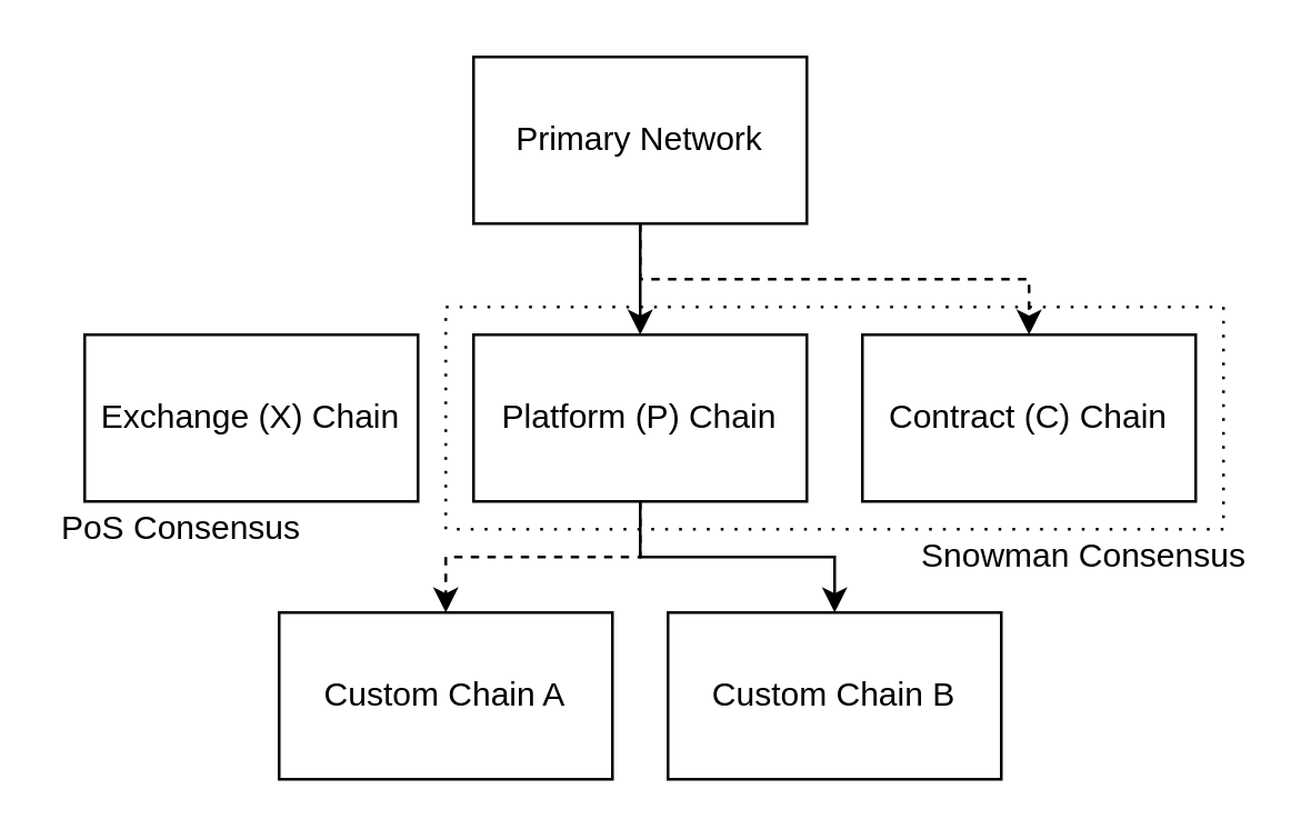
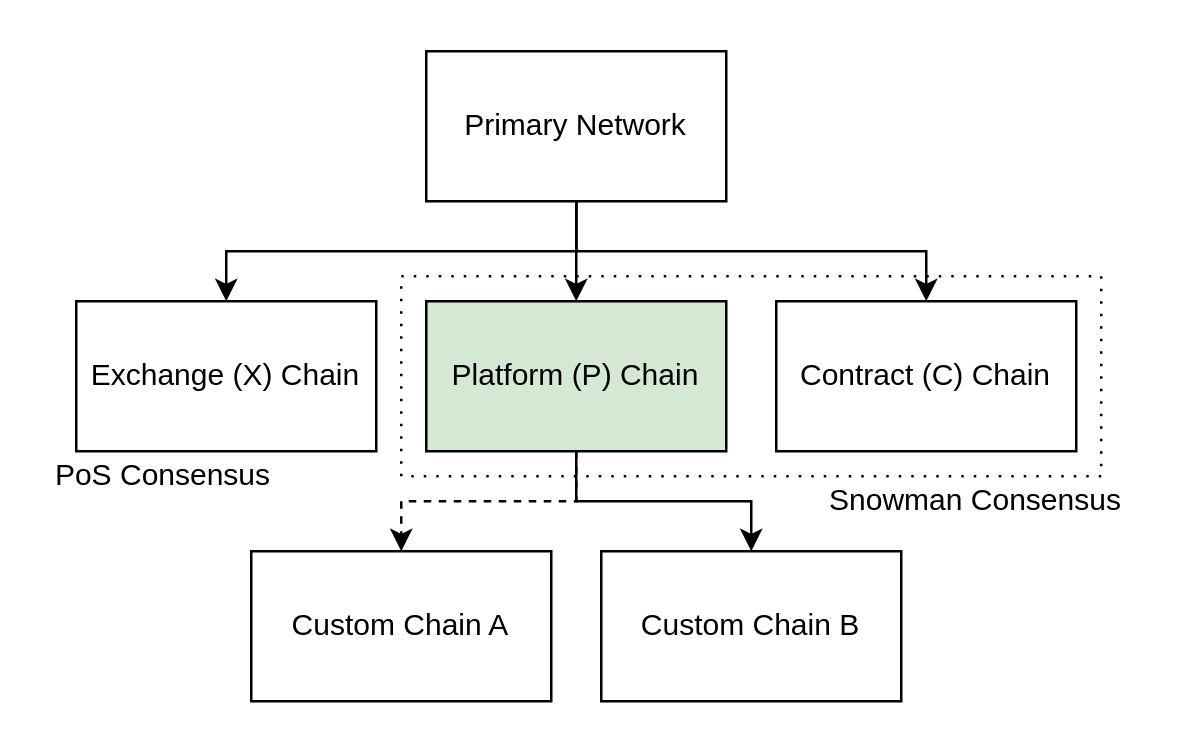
  <mxCell id="0" />
  <mxCell id="1" parent="0" />
  <mxCell id="2" style="edgeStyle=orthogonalEdgeStyle;rounded=0;orthogonalLoop=1;jettySize=auto;html=1;exitX=0.5;exitY=1;exitDx=0;exitDy=0;entryX=0.5;entryY=0;entryDx=0;entryDy=0;" edge="1" parent="1" source="5" target="9"><mxGeometry relative="1" as="geometry" /></mxCell>
- <mxCell id="3" style="edgeStyle=orthogonalEdgeStyle;rounded=0;orthogonalLoop=1;jettySize=auto;html=1;exitX=0.5;exitY=1;exitDx=0;exitDy=0;entryX=0.5;entryY=0;entryDx=0;entryDy=0;dashed=1;" edge="1" parent="1" source="5" target="10"><mxGeometry relative="1" as="geometry" /></mxCell>
+ <mxCell id="3" style="edgeStyle=orthogonalEdgeStyle;rounded=0;orthogonalLoop=1;jettySize=auto;html=1;exitX=0.5;exitY=1;exitDx=0;exitDy=0;entryX=0.5;entryY=0;entryDx=0;entryDy=0;" edge="1" parent="1" source="5" target="10"><mxGeometry relative="1" as="geometry" /></mxCell>
+ <mxCell id="4" style="edgeStyle=orthogonalEdgeStyle;rounded=0;orthogonalLoop=1;jettySize=auto;html=1;exitX=0.5;exitY=1;exitDx=0;exitDy=0;entryX=0.5;entryY=0;entryDx=0;entryDy=0;" edge="1" parent="1" source="5" target="6"><mxGeometry relative="1" as="geometry" /></mxCell>
  <mxCell id="5" value="Primary Network" style="rounded=0;whiteSpace=wrap;html=1;" vertex="1" parent="1"><mxGeometry x="170" y="20" width="120" height="60" as="geometry" /></mxCell>
  <mxCell id="6" value="Exchange (X) Chain" style="rounded=0;whiteSpace=wrap;html=1;" vertex="1" parent="1"><mxGeometry x="30" y="120" width="120" height="60" as="geometry" /></mxCell>
  <mxCell id="7" style="edgeStyle=orthogonalEdgeStyle;rounded=0;orthogonalLoop=1;jettySize=auto;html=1;exitX=0.5;exitY=1;exitDx=0;exitDy=0;entryX=0.5;entryY=0;entryDx=0;entryDy=0;dashed=1;" edge="1" parent="1" source="9" target="11"><mxGeometry relative="1" as="geometry" /></mxCell>
  <mxCell id="8" style="edgeStyle=orthogonalEdgeStyle;rounded=0;orthogonalLoop=1;jettySize=auto;html=1;exitX=0.5;exitY=1;exitDx=0;exitDy=0;" edge="1" parent="1" source="9" target="12"><mxGeometry relative="1" as="geometry" /></mxCell>
- <mxCell id="9" value="Platform (P) Chain" style="rounded=0;whiteSpace=wrap;html=1;" vertex="1" parent="1"><mxGeometry x="170" y="120" width="120" height="60" as="geometry" /></mxCell>
+ <mxCell id="9" value="Platform (P) Chain" style="rounded=0;whiteSpace=wrap;html=1;fillColor=#d5e8d4;" vertex="1" parent="1"><mxGeometry x="170" y="120" width="120" height="60" as="geometry" /></mxCell>
  <mxCell id="10" value="Contract (C) Chain" style="rounded=0;whiteSpace=wrap;html=1;" vertex="1" parent="1"><mxGeometry x="310" y="120" width="120" height="60" as="geometry" /></mxCell>
  <mxCell id="11" value="Custom Chain A" style="rounded=0;whiteSpace=wrap;html=1;" vertex="1" parent="1"><mxGeometry x="100" y="220" width="120" height="60" as="geometry" /></mxCell>
  <mxCell id="12" value="Custom Chain B" style="rounded=0;whiteSpace=wrap;html=1;" vertex="1" parent="1"><mxGeometry x="240" y="220" width="120" height="60" as="geometry" /></mxCell>
  <mxCell id="13" value="" style="rounded=0;whiteSpace=wrap;html=1;fillColor=none;dashed=1;dashPattern=1 4;" vertex="1" parent="1"><mxGeometry x="160" y="110" width="280" height="80" as="geometry" /></mxCell>
  <mxCell id="14" value="Snowman Consensus" style="text;html=1;strokeColor=none;fillColor=none;align=center;verticalAlign=middle;whiteSpace=wrap;rounded=0;dashed=1;dashPattern=1 4;" vertex="1" parent="1"><mxGeometry x="330" y="190" width="120" height="20" as="geometry" /></mxCell>
  <mxCell id="15" value="PoS Consensus" style="text;html=1;strokeColor=none;fillColor=none;align=center;verticalAlign=middle;whiteSpace=wrap;rounded=0;dashed=1;dashPattern=1 4;" vertex="1" parent="1"><mxGeometry x="20" y="180" width="90" height="20" as="geometry" /></mxCell>
